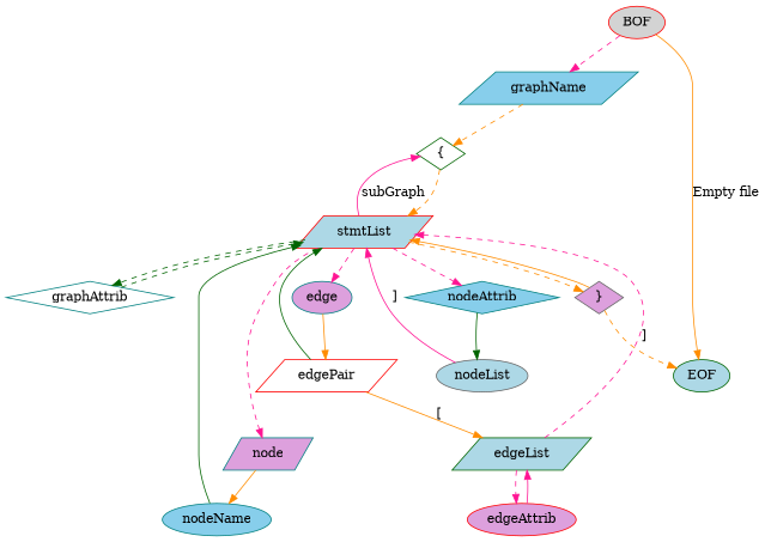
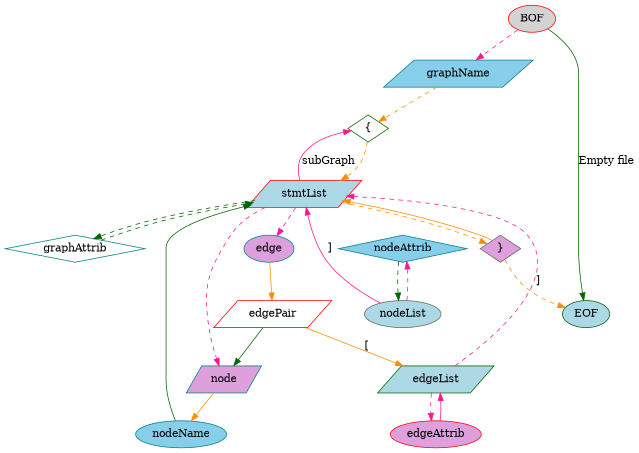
  digraph {
    node [color=teal fillcolor=lightblue shape=ellipse style=filled]
    edge [color=darkorange style=dashed]
    n1 [color=red fillcolor=lightgrey label=BOF]
    n2 [color=darkgreen label=EOF]
    n3 [fillcolor=skyblue label=graphName shape=parallelogram]
    n4 [color=darkgreen fillcolor=white label="{" shape=diamond]
    n5 [color=red label=stmtList shape=parallelogram]
    n6 [fillcolor=white label=graphAttrib shape=diamond]
    n7 [fillcolor=plum label="node" shape=parallelogram]
    n8 [fillcolor=plum label="edge"]
    n9 [color=gray40 fillcolor=plum label="}" shape=diamond]
    n10 [fillcolor=skyblue label=nodeName]
    n11 [color=red fillcolor=white label=edgePair shape=parallelogram]
    n12 [color=darkgreen label=edgeList shape=parallelogram]
    n13 [color=gray40 label=nodeList]
    n14 [fillcolor=skyblue label=nodeAttrib shape=diamond]
    n15 [color=red fillcolor=plum label=edgeAttrib]
-   n1 -> n2 [fontcolor=black label="Empty file" style=solid]
+   n1 -> n2 [color=darkgreen fontcolor=black label="Empty file" style=solid]
    n1 -> n3 [color=deeppink]
    n3 -> n4
    n4 -> n5
    n5 -> n4 [color=deeppink fontcolor=black label="subGraph" style=solid]
    n5 -> n6 [color=darkgreen]
    n5 -> n7 [color=deeppink]
    n5 -> n8 [color=deeppink]
    n5 -> n9
    n6 -> n5 [color=darkgreen]
    n7 -> n10 [style=solid]
    n8 -> n11 [style=solid]
    n9 -> n2
    n9 -> n5 [style=solid]
    n10 -> n5 [color=darkgreen style=solid]
-   n11 -> n5 [color=darkgreen style=solid]
+   n11 -> n7 [color=darkgreen style=solid]
    n11 -> n12 [fontcolor=black label="[" style=solid]
    n12 -> n5 [color=deeppink fontcolor=black label="]"]
    n12 -> n15 [color=deeppink]
    n13 -> n5 [color=deeppink fontcolor=black label="]" style=solid]
-   n5 -> n14 [color=deeppink]
-   n14 -> n13 [color=darkgreen style=solid]
+   n13 -> n14 [color=deeppink]
+   n14 -> n13 [color=darkgreen]
    n15 -> n12 [color=deeppink style=solid]
  }
